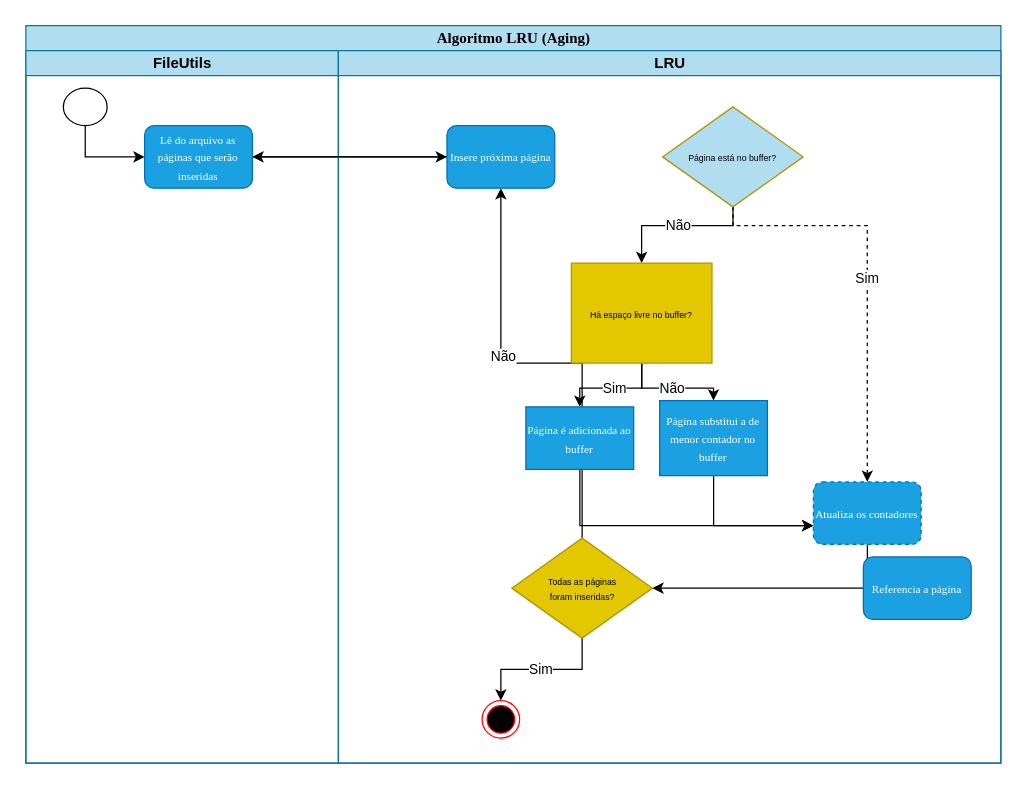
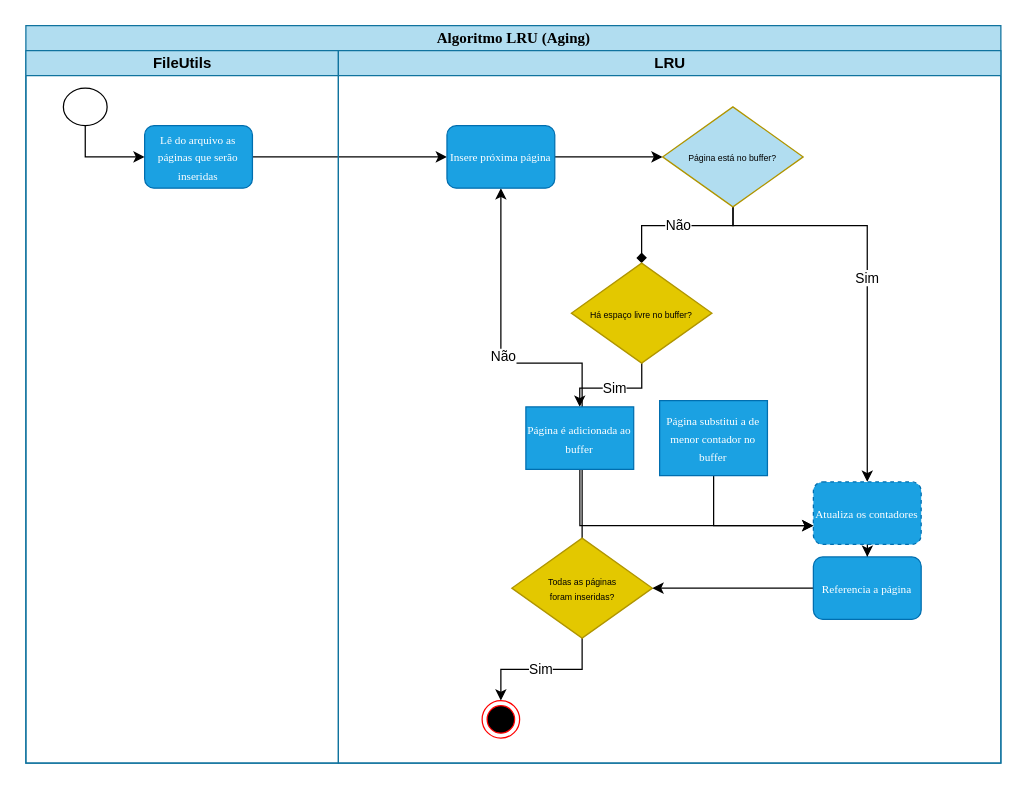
  <mxCell id="0" />
  <mxCell id="1" parent="0" />
  <mxCell id="2" value="Algoritmo LRU (Aging)" style="swimlane;html=1;childLayout=stackLayout;startSize=20;rounded=0;shadow=0;comic=0;labelBackgroundColor=none;strokeWidth=1;fontFamily=Verdana;fontSize=12;align=center;fillColor=#b1ddf0;strokeColor=#10739e;" parent="1" vertex="1"><mxGeometry x="20" y="20" width="780" height="590" as="geometry" /></mxCell>
  <mxCell id="3" style="edgeStyle=orthogonalEdgeStyle;rounded=0;orthogonalLoop=1;jettySize=auto;html=1;entryX=0;entryY=0.5;entryDx=0;entryDy=0;fontSize=10;fontColor=#FFFFFF;" parent="2" source="5" edge="1"><mxGeometry relative="1" as="geometry"><mxPoint x="181.25" y="110" as="sourcePoint" /><mxPoint x="336.87" y="105" as="targetPoint" /></mxGeometry></mxCell>
  <mxCell id="4" value="FileUtils" style="swimlane;html=1;startSize=20;fillColor=#b1ddf0;strokeColor=#10739e;" parent="2" vertex="1"><mxGeometry y="20" width="250" height="570" as="geometry" /></mxCell>
  <mxCell id="5" value="&lt;font color=&quot;#ffffff&quot; style=&quot;font-size: 9px&quot; face=&quot;Verdana&quot;&gt;Lê do arquivo as páginas que serão inseridas&lt;/font&gt;" style="rounded=1;whiteSpace=wrap;html=1;fillColor=#1ba1e2;strokeColor=#006EAF;fontColor=#ffffff;" parent="4" vertex="1"><mxGeometry x="95.0" y="60" width="86.25" height="50" as="geometry" /></mxCell>
  <mxCell id="6" style="edgeStyle=orthogonalEdgeStyle;rounded=0;orthogonalLoop=1;jettySize=auto;html=1;" edge="1" parent="4" source="7" target="5"><mxGeometry relative="1" as="geometry"><Array as="points"><mxPoint x="48" y="85" /></Array></mxGeometry></mxCell>
  <mxCell id="7" value="" style="verticalLabelPosition=bottom;verticalAlign=top;html=1;shape=mxgraph.flowchart.on-page_reference;" vertex="1" parent="4"><mxGeometry x="30" y="30" width="35" height="30" as="geometry" /></mxCell>
  <mxCell id="8" value="LRU" style="swimlane;html=1;startSize=20;fillColor=#b1ddf0;strokeColor=#10739e;" parent="2" vertex="1"><mxGeometry x="250" y="20" width="530" height="570" as="geometry" /></mxCell>
  <mxCell id="9" value="" style="edgeStyle=orthogonalEdgeStyle;rounded=0;orthogonalLoop=1;jettySize=auto;html=1;" edge="1" parent="8" source="12" target="14"><mxGeometry relative="1" as="geometry"><mxPoint x="50" y="90" as="targetPoint" /></mxGeometry></mxCell>
  <mxCell id="10" value="Não" style="edgeLabel;html=1;align=center;verticalAlign=middle;resizable=0;points=[];" vertex="1" connectable="0" parent="9"><mxGeometry x="0.223" y="-1" relative="1" as="geometry"><mxPoint as="offset" /></mxGeometry></mxCell>
  <mxCell id="11" value="Sim" style="edgeStyle=orthogonalEdgeStyle;rounded=0;orthogonalLoop=1;jettySize=auto;html=1;" edge="1" parent="8" source="12" target="29"><mxGeometry relative="1" as="geometry" /></mxCell>
  <mxCell id="12" value="&lt;span style=&quot;font-size: 7px;&quot;&gt;Todas as páginas &lt;br&gt;foram inseridas?&lt;/span&gt;" style="rhombus;whiteSpace=wrap;html=1;fontSize=10;strokeColor=#B09500;fillColor=#e3c800;fontColor=#000000;" parent="8" vertex="1"><mxGeometry x="138.74" y="390" width="112.5" height="80" as="geometry" /></mxCell>
- <mxCell id="13" value="" style="edgeStyle=orthogonalEdgeStyle;rounded=0;orthogonalLoop=1;jettySize=auto;html=1;" edge="1" parent="8" source="14" target="5"><mxGeometry relative="1" as="geometry" /></mxCell>
+ <mxCell id="13" value="" style="edgeStyle=orthogonalEdgeStyle;rounded=0;orthogonalLoop=1;jettySize=auto;html=1;" edge="1" parent="8" source="14" target="17"><mxGeometry relative="1" as="geometry" /></mxCell>
  <mxCell id="14" value="&lt;font color=&quot;#ffffff&quot; style=&quot;font-size: 9px&quot; face=&quot;Verdana&quot;&gt;Insere próxima página&lt;/font&gt;" style="rounded=1;whiteSpace=wrap;html=1;fillColor=#1ba1e2;strokeColor=#006EAF;fontColor=#ffffff;" vertex="1" parent="8"><mxGeometry x="86.87" y="60" width="86.25" height="50" as="geometry" /></mxCell>
- <mxCell id="15" value="Não" style="edgeStyle=orthogonalEdgeStyle;rounded=0;orthogonalLoop=1;jettySize=auto;html=1;entryX=0.5;entryY=0;entryDx=0;entryDy=0;" edge="1" parent="8" source="17" target="22"><mxGeometry relative="1" as="geometry"><Array as="points"><mxPoint x="316" y="140" /><mxPoint x="243" y="140" /></Array></mxGeometry></mxCell>
- <mxCell id="16" value="Sim" style="edgeStyle=orthogonalEdgeStyle;rounded=0;orthogonalLoop=1;jettySize=auto;html=1;entryX=0.5;entryY=0;entryDx=0;entryDy=0;dashed=1;" edge="1" parent="8" source="17" target="19"><mxGeometry relative="1" as="geometry"><Array as="points"><mxPoint x="316" y="140" /><mxPoint x="423" y="140" /></Array></mxGeometry></mxCell>
+ <mxCell id="15" value="Não" style="edgeStyle=orthogonalEdgeStyle;rounded=0;orthogonalLoop=1;jettySize=auto;html=1;entryX=0.5;entryY=0;entryDx=0;entryDy=0;endArrow=diamond;" edge="1" parent="8" source="17" target="22"><mxGeometry relative="1" as="geometry"><Array as="points"><mxPoint x="316" y="140" /><mxPoint x="243" y="140" /></Array></mxGeometry></mxCell>
+ <mxCell id="16" value="Sim" style="edgeStyle=orthogonalEdgeStyle;rounded=0;orthogonalLoop=1;jettySize=auto;html=1;entryX=0.5;entryY=0;entryDx=0;entryDy=0;" edge="1" parent="8" source="17" target="19"><mxGeometry relative="1" as="geometry"><Array as="points"><mxPoint x="316" y="140" /><mxPoint x="423" y="140" /></Array></mxGeometry></mxCell>
  <mxCell id="17" value="&lt;span style=&quot;font-size: 7px;&quot;&gt;Página está no buffer?&lt;/span&gt;" style="rhombus;whiteSpace=wrap;html=1;fontSize=10;strokeColor=#B09500;fillColor=#b1ddf0;fontColor=#000000;" vertex="1" parent="8"><mxGeometry x="259.37" y="45" width="112.5" height="80" as="geometry" /></mxCell>
  <mxCell id="18" value="" style="edgeStyle=orthogonalEdgeStyle;rounded=0;orthogonalLoop=1;jettySize=auto;html=1;" edge="1" parent="8" source="19" target="28"><mxGeometry relative="1" as="geometry" /></mxCell>
  <mxCell id="19" value="&lt;font color=&quot;#ffffff&quot; style=&quot;font-size: 9px&quot; face=&quot;Verdana&quot;&gt;Atualiza os contadores&lt;/font&gt;" style="rounded=1;whiteSpace=wrap;html=1;fillColor=#1ba1e2;strokeColor=#006EAF;fontColor=#ffffff;dashed=1;" vertex="1" parent="8"><mxGeometry x="380" y="345" width="86.25" height="50" as="geometry" /></mxCell>
  <mxCell id="20" value="Sim" style="edgeStyle=orthogonalEdgeStyle;rounded=0;orthogonalLoop=1;jettySize=auto;html=1;entryX=0.5;entryY=0;entryDx=0;entryDy=0;" edge="1" parent="8" source="22" target="24"><mxGeometry relative="1" as="geometry" /></mxCell>
- <mxCell id="21" value="Não" style="edgeStyle=orthogonalEdgeStyle;rounded=0;orthogonalLoop=1;jettySize=auto;html=1;entryX=0.5;entryY=0;entryDx=0;entryDy=0;" edge="1" parent="8" source="22" target="26"><mxGeometry relative="1" as="geometry" /></mxCell>
- <mxCell id="22" value="&lt;span style=&quot;font-size: 7px;&quot;&gt;Há espaço livre no buffer?&lt;/span&gt;" style="whiteSpace=wrap;html=1;fontSize=10;strokeColor=#B09500;fillColor=#e3c800;fontColor=#000000;rounded=0;" vertex="1" parent="8"><mxGeometry x="186.37" y="170" width="112.5" height="80" as="geometry" /></mxCell>
+ <mxCell id="22" value="&lt;span style=&quot;font-size: 7px;&quot;&gt;Há espaço livre no buffer?&lt;/span&gt;" style="rhombus;whiteSpace=wrap;html=1;fontSize=10;strokeColor=#B09500;fillColor=#e3c800;fontColor=#000000;" vertex="1" parent="8"><mxGeometry x="186.37" y="170" width="112.5" height="80" as="geometry" /></mxCell>
  <mxCell id="23" style="edgeStyle=orthogonalEdgeStyle;rounded=0;orthogonalLoop=1;jettySize=auto;html=1;" edge="1" parent="8" source="24" target="19"><mxGeometry relative="1" as="geometry"><Array as="points"><mxPoint x="193" y="380" /></Array></mxGeometry></mxCell>
  <mxCell id="24" value="&lt;font color=&quot;#ffffff&quot; style=&quot;font-size: 9px&quot; face=&quot;Verdana&quot;&gt;Página é adicionada ao buffer&lt;/font&gt;" style="whiteSpace=wrap;html=1;fillColor=#1ba1e2;strokeColor=#006EAF;fontColor=#ffffff;rounded=0;" vertex="1" parent="8"><mxGeometry x="150" y="285" width="86.25" height="50" as="geometry" /></mxCell>
  <mxCell id="25" style="edgeStyle=orthogonalEdgeStyle;rounded=0;orthogonalLoop=1;jettySize=auto;html=1;" edge="1" parent="8" source="26" target="19"><mxGeometry relative="1" as="geometry"><Array as="points"><mxPoint x="300" y="380" /></Array></mxGeometry></mxCell>
  <mxCell id="26" value="&lt;font color=&quot;#ffffff&quot; style=&quot;font-size: 9px&quot; face=&quot;Verdana&quot;&gt;Página substitui a de menor contador no buffer&lt;/font&gt;" style="whiteSpace=wrap;html=1;fillColor=#1ba1e2;strokeColor=#006EAF;fontColor=#ffffff;rounded=0;" vertex="1" parent="8"><mxGeometry x="257" y="280" width="86.25" height="60" as="geometry" /></mxCell>
  <mxCell id="27" style="edgeStyle=orthogonalEdgeStyle;rounded=0;orthogonalLoop=1;jettySize=auto;html=1;" edge="1" parent="8" source="28" target="12"><mxGeometry relative="1" as="geometry" /></mxCell>
- <mxCell id="28" value="&lt;font color=&quot;#ffffff&quot; style=&quot;font-size: 9px&quot; face=&quot;Verdana&quot;&gt;Referencia a página&lt;/font&gt;" style="rounded=1;whiteSpace=wrap;html=1;fillColor=#1ba1e2;strokeColor=#006EAF;fontColor=#ffffff;" vertex="1" parent="8"><mxGeometry x="420" y="405" width="86.25" height="50" as="geometry" /></mxCell>
+ <mxCell id="28" value="&lt;font color=&quot;#ffffff&quot; style=&quot;font-size: 9px&quot; face=&quot;Verdana&quot;&gt;Referencia a página&lt;/font&gt;" style="rounded=1;whiteSpace=wrap;html=1;fillColor=#1ba1e2;strokeColor=#006EAF;fontColor=#ffffff;" vertex="1" parent="8"><mxGeometry x="380" y="405" width="86.25" height="50" as="geometry" /></mxCell>
  <mxCell id="29" value="" style="ellipse;html=1;shape=endState;fillColor=#000000;strokeColor=#ff0000;" vertex="1" parent="8"><mxGeometry x="115" y="520" width="30" height="30" as="geometry" /></mxCell>
